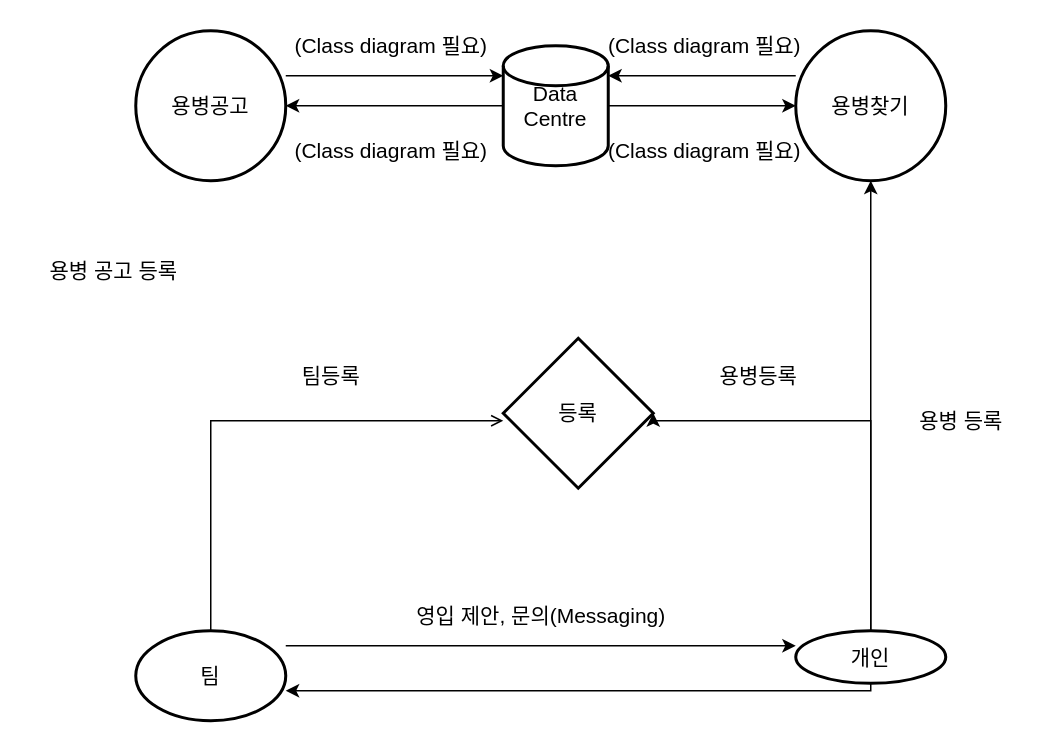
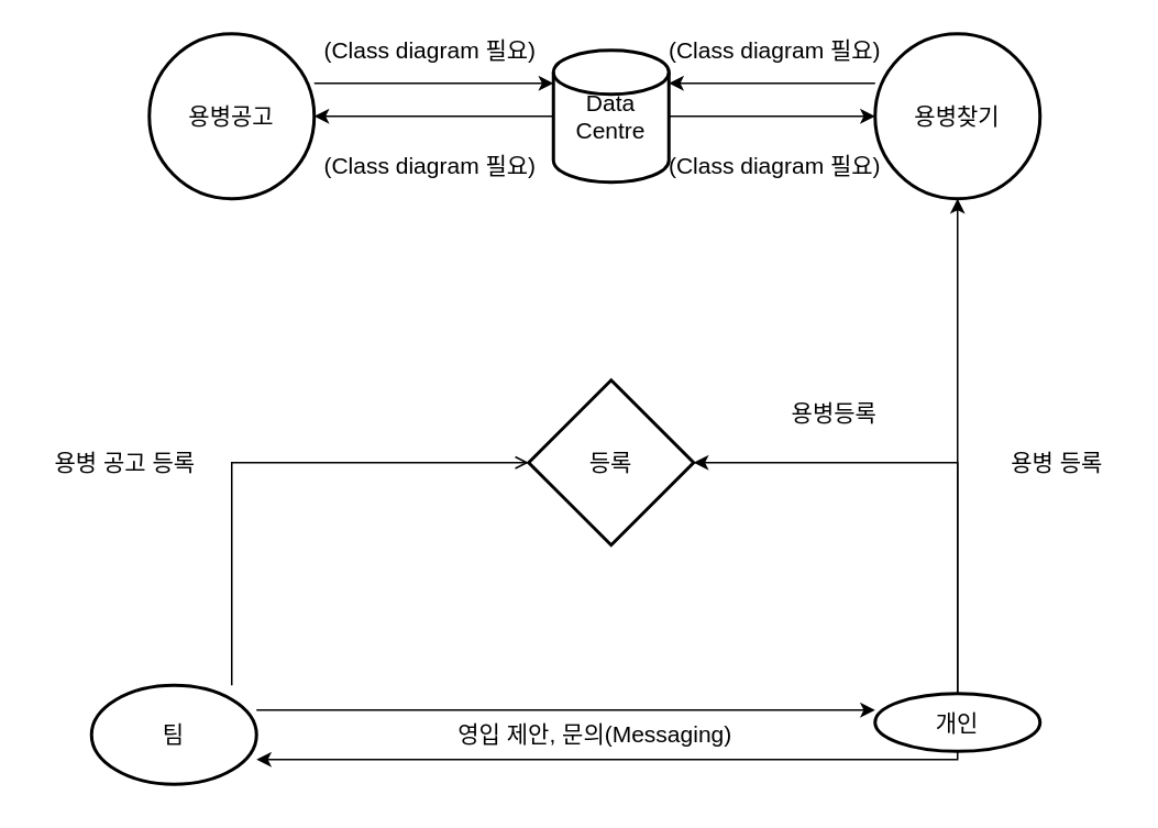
  <mxCell id="0" />
  <mxCell id="1" parent="0" />
  <mxCell id="2" style="edgeStyle=orthogonalEdgeStyle;rounded=0;orthogonalLoop=1;jettySize=auto;html=1;endArrow=open;" edge="1" parent="1" source="4" target="5"><mxGeometry relative="1" as="geometry"><Array as="points"><mxPoint x="140" y="280" /></Array></mxGeometry></mxCell>
  <mxCell id="3" style="edgeStyle=orthogonalEdgeStyle;rounded=0;orthogonalLoop=1;jettySize=auto;html=1;fontSize=14;" edge="1" parent="1" source="4" target="9"><mxGeometry relative="1" as="geometry"><Array as="points"><mxPoint x="420" y="430" /><mxPoint x="420" y="430" /></Array></mxGeometry></mxCell>
- <mxCell id="4" value="&lt;font style=&quot;font-size: 14px&quot;&gt;팀&lt;/font&gt;" style="strokeWidth=2;html=1;shape=mxgraph.flowchart.start_1;whiteSpace=wrap;" vertex="1" parent="1"><mxGeometry x="90" y="420" width="100" height="60" as="geometry" /></mxCell>
- <mxCell id="5" value="&lt;span style=&quot;font-size: 14px&quot;&gt;등록&lt;/span&gt;" style="strokeWidth=2;html=1;shape=mxgraph.flowchart.decision;whiteSpace=wrap;" vertex="1" parent="1"><mxGeometry x="335" y="225" width="100" height="100" as="geometry" /></mxCell>
+ <mxCell id="4" value="&lt;font style=&quot;font-size: 14px&quot;&gt;팀&lt;/font&gt;" style="strokeWidth=2;html=1;shape=mxgraph.flowchart.start_1;whiteSpace=wrap;" vertex="1" parent="1"><mxGeometry x="55" y="415" width="100" height="60" as="geometry" /></mxCell>
+ <mxCell id="5" value="&lt;span style=&quot;font-size: 14px&quot;&gt;등록&lt;/span&gt;" style="strokeWidth=2;html=1;shape=mxgraph.flowchart.decision;whiteSpace=wrap;" vertex="1" parent="1"><mxGeometry x="320" y="230" width="100" height="100" as="geometry" /></mxCell>
  <mxCell id="6" style="edgeStyle=orthogonalEdgeStyle;rounded=0;orthogonalLoop=1;jettySize=auto;html=1;entryX=0.5;entryY=1;entryDx=0;entryDy=0;entryPerimeter=0;fontSize=14;" edge="1" parent="1" source="9" target="17"><mxGeometry relative="1" as="geometry" /></mxCell>
  <mxCell id="7" style="edgeStyle=orthogonalEdgeStyle;rounded=0;orthogonalLoop=1;jettySize=auto;html=1;fontSize=14;" edge="1" parent="1" source="9" target="4"><mxGeometry relative="1" as="geometry"><Array as="points"><mxPoint x="490" y="460" /><mxPoint x="490" y="460" /></Array></mxGeometry></mxCell>
  <mxCell id="8" style="edgeStyle=orthogonalEdgeStyle;rounded=0;orthogonalLoop=1;jettySize=auto;html=1;entryX=1;entryY=0.5;entryDx=0;entryDy=0;entryPerimeter=0;fontSize=14;" edge="1" parent="1" source="9" target="5"><mxGeometry relative="1" as="geometry"><Array as="points"><mxPoint x="580" y="280" /></Array></mxGeometry></mxCell>
  <mxCell id="9" value="&lt;font style=&quot;font-size: 14px&quot;&gt;개인&lt;/font&gt;" style="strokeWidth=2;html=1;shape=mxgraph.flowchart.start_1;whiteSpace=wrap;" vertex="1" parent="1"><mxGeometry x="530" y="420" width="100" height="35" as="geometry" /></mxCell>
- <mxCell id="10" value="팀등록" style="text;html=1;align=center;verticalAlign=middle;resizable=0;points=[];autosize=1;strokeColor=none;fillColor=none;fontSize=14;" vertex="1" parent="1"><mxGeometry x="190" y="240" width="60" height="20" as="geometry" /></mxCell>
  <mxCell id="11" style="edgeStyle=orthogonalEdgeStyle;rounded=0;orthogonalLoop=1;jettySize=auto;html=1;fontSize=14;" edge="1" parent="1" source="13" target="15"><mxGeometry relative="1" as="geometry" /></mxCell>
  <mxCell id="12" style="edgeStyle=orthogonalEdgeStyle;rounded=0;orthogonalLoop=1;jettySize=auto;html=1;fontSize=14;" edge="1" parent="1" source="13" target="17"><mxGeometry relative="1" as="geometry"><Array as="points"><mxPoint x="450" y="70" /><mxPoint x="450" y="70" /></Array></mxGeometry></mxCell>
  <mxCell id="13" value="Data&lt;br&gt;Centre" style="strokeWidth=2;html=1;shape=mxgraph.flowchart.database;whiteSpace=wrap;fontSize=14;" vertex="1" parent="1"><mxGeometry x="335" y="30" width="70" height="80" as="geometry" /></mxCell>
  <mxCell id="14" style="edgeStyle=orthogonalEdgeStyle;rounded=0;orthogonalLoop=1;jettySize=auto;html=1;fontSize=14;" edge="1" parent="1" source="15" target="13"><mxGeometry relative="1" as="geometry"><Array as="points"><mxPoint x="270" y="50" /><mxPoint x="270" y="50" /></Array></mxGeometry></mxCell>
  <mxCell id="15" value="용병공고" style="strokeWidth=2;html=1;shape=mxgraph.flowchart.start_2;whiteSpace=wrap;fontSize=14;" vertex="1" parent="1"><mxGeometry x="90" y="20" width="100" height="100" as="geometry" /></mxCell>
  <mxCell id="16" style="edgeStyle=orthogonalEdgeStyle;rounded=0;orthogonalLoop=1;jettySize=auto;html=1;fontSize=14;" edge="1" parent="1" source="17" target="13"><mxGeometry relative="1" as="geometry"><Array as="points"><mxPoint x="450" y="50" /><mxPoint x="450" y="50" /></Array></mxGeometry></mxCell>
  <mxCell id="17" value="용병찾기" style="strokeWidth=2;html=1;shape=mxgraph.flowchart.start_2;whiteSpace=wrap;fontSize=14;" vertex="1" parent="1"><mxGeometry x="530" y="20" width="100" height="100" as="geometry" /></mxCell>
  <mxCell id="18" value="용병등록" style="text;html=1;align=center;verticalAlign=middle;resizable=0;points=[];autosize=1;strokeColor=none;fillColor=none;fontSize=14;" vertex="1" parent="1"><mxGeometry x="470" y="240" width="70" height="20" as="geometry" /></mxCell>
- <mxCell id="19" value="용병 공고 등록" style="text;html=1;align=center;verticalAlign=middle;resizable=0;points=[];autosize=1;strokeColor=none;fillColor=none;fontSize=14;" vertex="1" parent="1"><mxGeometry x="20" y="170" width="110" height="20" as="geometry" /></mxCell>
+ <mxCell id="19" value="용병 공고 등록" style="text;html=1;align=center;verticalAlign=middle;resizable=0;points=[];autosize=1;strokeColor=none;fillColor=none;fontSize=14;" vertex="1" parent="1"><mxGeometry x="20" y="270" width="110" height="20" as="geometry" /></mxCell>
  <mxCell id="20" value="용병 등록" style="text;html=1;align=center;verticalAlign=middle;resizable=0;points=[];autosize=1;strokeColor=none;fillColor=none;fontSize=14;" vertex="1" parent="1"><mxGeometry x="600" y="270" width="80" height="20" as="geometry" /></mxCell>
- <mxCell id="21" value="영입 제안, 문의(Messaging)" style="text;html=1;align=center;verticalAlign=middle;resizable=0;points=[];autosize=1;strokeColor=none;fillColor=none;fontSize=14;" vertex="1" parent="1"><mxGeometry x="265" y="400" width="190" height="20" as="geometry" /></mxCell>
+ <mxCell id="21" value="영입 제안, 문의(Messaging)" style="text;html=1;align=center;verticalAlign=middle;resizable=0;points=[];autosize=1;strokeColor=none;fillColor=none;fontSize=14;" vertex="1" parent="1"><mxGeometry x="265" y="435" width="190" height="20" as="geometry" /></mxCell>
  <mxCell id="22" value="(Class diagram 필요)" style="text;html=1;align=center;verticalAlign=middle;resizable=0;points=[];autosize=1;strokeColor=none;fillColor=none;fontSize=14;" vertex="1" parent="1"><mxGeometry x="185" y="20" width="150" height="20" as="geometry" /></mxCell>
  <mxCell id="23" value="(Class diagram 필요)" style="text;html=1;align=center;verticalAlign=middle;resizable=0;points=[];autosize=1;strokeColor=none;fillColor=none;fontSize=14;" vertex="1" parent="1"><mxGeometry x="185" y="90" width="150" height="20" as="geometry" /></mxCell>
  <mxCell id="24" value="(Class diagram 필요)" style="text;html=1;align=center;verticalAlign=middle;resizable=0;points=[];autosize=1;strokeColor=none;fillColor=none;fontSize=14;" vertex="1" parent="1"><mxGeometry x="394" y="20" width="150" height="20" as="geometry" /></mxCell>
  <mxCell id="25" value="(Class diagram 필요)" style="text;html=1;align=center;verticalAlign=middle;resizable=0;points=[];autosize=1;strokeColor=none;fillColor=none;fontSize=14;" vertex="1" parent="1"><mxGeometry x="394" y="90" width="150" height="20" as="geometry" /></mxCell>
